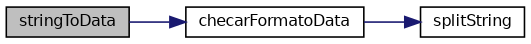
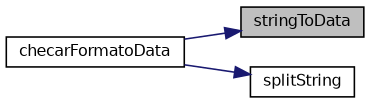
  digraph {
    rankdir=LR
    node [color=black fillcolor=white fontname=Helvetica fontsize=10 shape=record style=filled]
    edge [color=midnightblue fontname=Helvetica fontsize=10 labelfontname=Helvetica labelfontsize=10 style=solid]
    n1 [fillcolor=grey75 fontcolor=black height=0.2 label=stringToData width=0.4]
    n2 [height=0.2 label=checarFormatoData width=0.4]
    n3 [height=0.2 label=splitString width=0.4]
-   n1 -> n2
+   n2 -> n1
    n2 -> n3
  }
